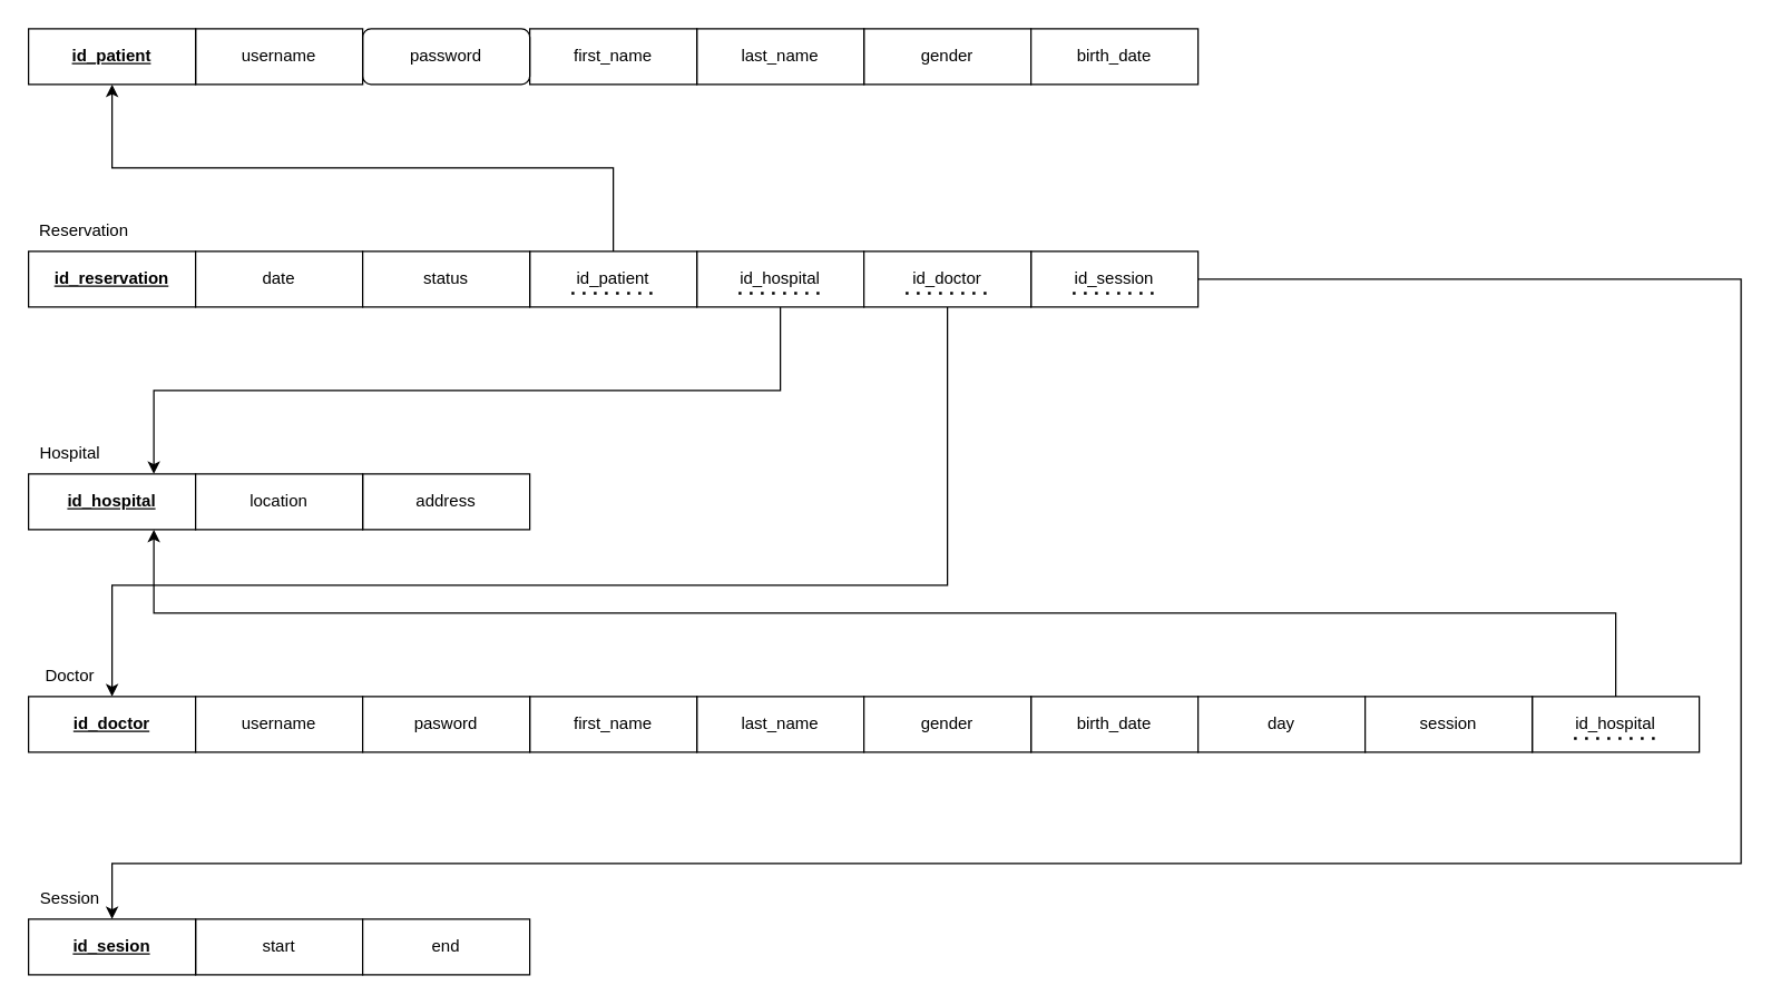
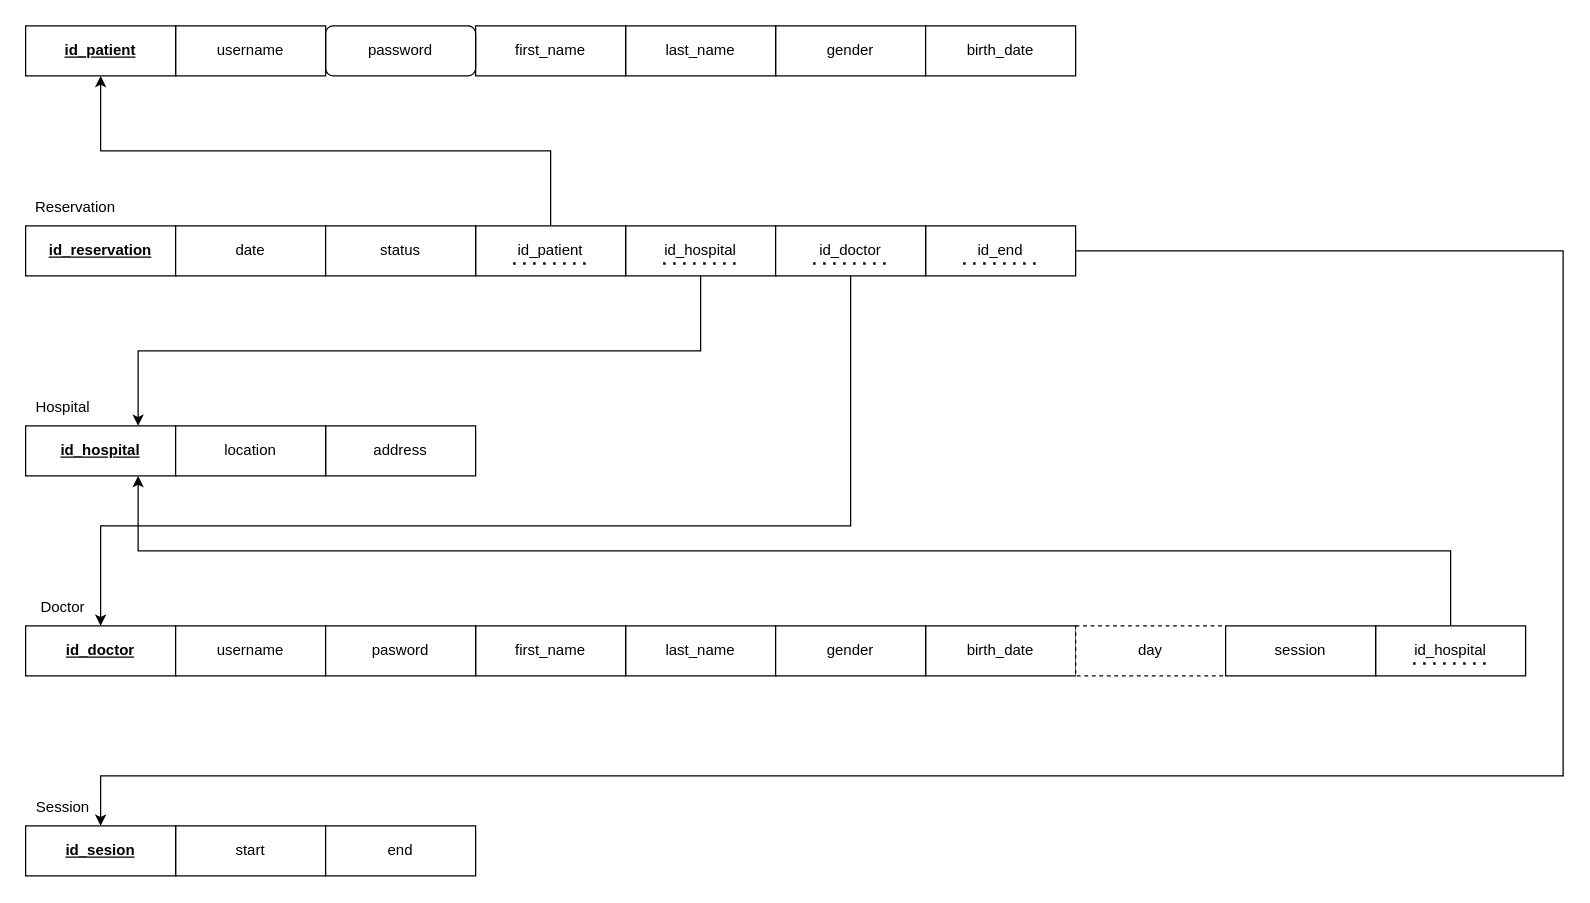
  <mxCell id="0" />
  <mxCell id="1" parent="0" />
  <mxCell id="2" value="Reservation" style="text;html=1;strokeColor=none;fillColor=none;align=center;verticalAlign=middle;whiteSpace=wrap;rounded=0;" vertex="1" parent="1"><mxGeometry x="30" y="150" width="60" height="30" as="geometry" /></mxCell>
  <mxCell id="3" value="Doctor" style="text;html=1;strokeColor=none;fillColor=none;align=center;verticalAlign=middle;whiteSpace=wrap;rounded=0;" vertex="1" parent="1"><mxGeometry x="20" y="470" width="60" height="30" as="geometry" /></mxCell>
  <mxCell id="4" value="Hospital" style="text;html=1;strokeColor=none;fillColor=none;align=center;verticalAlign=middle;whiteSpace=wrap;rounded=0;" vertex="1" parent="1"><mxGeometry x="20" y="310" width="60" height="30" as="geometry" /></mxCell>
  <mxCell id="5" value="" style="group" vertex="1" connectable="0" parent="1"><mxGeometry x="20" y="180" width="840" height="40" as="geometry" /></mxCell>
  <mxCell id="6" value="&lt;b&gt;&lt;u&gt;id_reservation&lt;/u&gt;&lt;/b&gt;" style="rounded=0;whiteSpace=wrap;html=1;" vertex="1" parent="5"><mxGeometry width="120" height="40" as="geometry" /></mxCell>
  <mxCell id="7" value="" style="group" vertex="1" connectable="0" parent="5"><mxGeometry x="120" width="480" height="40" as="geometry" /></mxCell>
  <mxCell id="8" value="id_hospital" style="rounded=0;whiteSpace=wrap;html=1;" vertex="1" parent="7"><mxGeometry x="360" width="120" height="40" as="geometry" /></mxCell>
  <mxCell id="9" value="date" style="rounded=0;whiteSpace=wrap;html=1;" vertex="1" parent="7"><mxGeometry width="120" height="40" as="geometry" /></mxCell>
  <mxCell id="10" value="id_patient" style="rounded=0;whiteSpace=wrap;html=1;" vertex="1" parent="7"><mxGeometry x="240" width="120" height="40" as="geometry" /></mxCell>
  <mxCell id="11" value="status" style="rounded=0;whiteSpace=wrap;html=1;" vertex="1" parent="7"><mxGeometry x="120" width="120" height="40" as="geometry" /></mxCell>
  <mxCell id="12" value="" style="endArrow=none;dashed=1;html=1;dashPattern=1 3;strokeWidth=2;rounded=0;" edge="1" parent="7"><mxGeometry width="50" height="50" relative="1" as="geometry"><mxPoint x="270" y="30" as="sourcePoint" /><mxPoint x="330" y="30" as="targetPoint" /></mxGeometry></mxCell>
  <mxCell id="13" value="" style="endArrow=none;dashed=1;html=1;dashPattern=1 3;strokeWidth=2;rounded=0;" edge="1" parent="7"><mxGeometry width="50" height="50" relative="1" as="geometry"><mxPoint x="390" y="30" as="sourcePoint" /><mxPoint x="450" y="30" as="targetPoint" /></mxGeometry></mxCell>
- <mxCell id="14" value="id_session" style="rounded=0;whiteSpace=wrap;html=1;" vertex="1" parent="5"><mxGeometry x="720" width="120" height="40" as="geometry" /></mxCell>
+ <mxCell id="14" value="id_end" style="rounded=0;whiteSpace=wrap;html=1;" vertex="1" parent="5"><mxGeometry x="720" width="120" height="40" as="geometry" /></mxCell>
  <mxCell id="15" value="id_doctor" style="rounded=0;whiteSpace=wrap;html=1;" vertex="1" parent="5"><mxGeometry x="600" width="120" height="40" as="geometry" /></mxCell>
  <mxCell id="16" value="" style="endArrow=none;dashed=1;html=1;dashPattern=1 3;strokeWidth=2;rounded=0;" edge="1" parent="5"><mxGeometry width="50" height="50" relative="1" as="geometry"><mxPoint x="750" y="30" as="sourcePoint" /><mxPoint x="810" y="30" as="targetPoint" /></mxGeometry></mxCell>
  <mxCell id="17" value="" style="endArrow=none;dashed=1;html=1;dashPattern=1 3;strokeWidth=2;rounded=0;" edge="1" parent="5"><mxGeometry width="50" height="50" relative="1" as="geometry"><mxPoint x="630" y="30" as="sourcePoint" /><mxPoint x="690" y="30" as="targetPoint" /></mxGeometry></mxCell>
  <mxCell id="18" value="id_hospital" style="rounded=0;whiteSpace=wrap;html=1;" vertex="1" parent="1"><mxGeometry x="1100" y="500" width="120" height="40" as="geometry" /></mxCell>
  <mxCell id="19" value="" style="group" vertex="1" connectable="0" parent="1"><mxGeometry x="20" y="660" width="360" height="40" as="geometry" /></mxCell>
  <mxCell id="20" value="start" style="rounded=0;whiteSpace=wrap;html=1;" vertex="1" parent="19"><mxGeometry x="120" width="120" height="40" as="geometry" /></mxCell>
  <mxCell id="21" value="end" style="rounded=0;whiteSpace=wrap;html=1;" vertex="1" parent="19"><mxGeometry x="240" width="120" height="40" as="geometry" /></mxCell>
  <mxCell id="22" value="&lt;u&gt;&lt;b&gt;id_sesion&lt;/b&gt;&lt;/u&gt;" style="rounded=0;whiteSpace=wrap;html=1;" vertex="1" parent="19"><mxGeometry width="120" height="40" as="geometry" /></mxCell>
  <mxCell id="23" value="Session" style="text;html=1;strokeColor=none;fillColor=none;align=center;verticalAlign=middle;whiteSpace=wrap;rounded=0;" vertex="1" parent="1"><mxGeometry x="20" y="630" width="60" height="30" as="geometry" /></mxCell>
  <mxCell id="24" value="" style="group" vertex="1" connectable="0" parent="1"><mxGeometry x="20" y="20" width="840" height="40" as="geometry" /></mxCell>
  <mxCell id="25" value="gender" style="rounded=0;whiteSpace=wrap;html=1;" vertex="1" parent="24"><mxGeometry x="600" width="120" height="40" as="geometry" /></mxCell>
  <mxCell id="26" value="last_name" style="rounded=0;whiteSpace=wrap;html=1;" vertex="1" parent="24"><mxGeometry x="480" width="120" height="40" as="geometry" /></mxCell>
  <mxCell id="27" value="first_name" style="rounded=0;whiteSpace=wrap;html=1;" vertex="1" parent="24"><mxGeometry x="360" width="120" height="40" as="geometry" /></mxCell>
  <mxCell id="28" value="password" style="whiteSpace=wrap;html=1;rounded=1;" vertex="1" parent="24"><mxGeometry x="240" width="120" height="40" as="geometry" /></mxCell>
  <mxCell id="29" value="" style="rounded=0;whiteSpace=wrap;html=1;" vertex="1" parent="24"><mxGeometry x="120" width="120" height="40" as="geometry" /></mxCell>
  <mxCell id="30" value="" style="rounded=0;whiteSpace=wrap;html=1;" vertex="1" parent="24"><mxGeometry width="120" height="40" as="geometry" /></mxCell>
  <mxCell id="31" value="&lt;b&gt;&lt;u&gt;id_patient&lt;/u&gt;&lt;/b&gt;" style="text;html=1;strokeColor=none;fillColor=none;align=center;verticalAlign=middle;whiteSpace=wrap;rounded=0;" vertex="1" parent="24"><mxGeometry x="30" y="5" width="60" height="30" as="geometry" /></mxCell>
  <mxCell id="32" value="username" style="text;html=1;strokeColor=none;fillColor=none;align=center;verticalAlign=middle;whiteSpace=wrap;rounded=0;" vertex="1" parent="24"><mxGeometry x="150" y="5" width="60" height="30" as="geometry" /></mxCell>
  <mxCell id="33" value="birth_date" style="rounded=0;whiteSpace=wrap;html=1;" vertex="1" parent="24"><mxGeometry x="720" width="120" height="40" as="geometry" /></mxCell>
  <mxCell id="34" value="" style="endArrow=classic;html=1;rounded=0;entryX=0.5;entryY=1;entryDx=0;entryDy=0;exitX=0.5;exitY=0;exitDx=0;exitDy=0;edgeStyle=orthogonalEdgeStyle;" edge="1" parent="1" source="10" target="30"><mxGeometry width="50" height="50" relative="1" as="geometry"><mxPoint x="230" y="180" as="sourcePoint" /><mxPoint x="280" y="130" as="targetPoint" /></mxGeometry></mxCell>
  <mxCell id="35" value="" style="endArrow=classic;html=1;rounded=0;exitX=0.5;exitY=1;exitDx=0;exitDy=0;edgeStyle=orthogonalEdgeStyle;entryX=0.75;entryY=0;entryDx=0;entryDy=0;" edge="1" parent="1" source="8" target="53"><mxGeometry width="50" height="50" relative="1" as="geometry"><mxPoint x="295" y="290" as="sourcePoint" /><mxPoint x="110" y="310" as="targetPoint" /><Array as="points"><mxPoint x="560" y="280" /><mxPoint x="110" y="280" /></Array></mxGeometry></mxCell>
  <mxCell id="36" value="" style="endArrow=classic;html=1;rounded=0;entryX=0.5;entryY=0;entryDx=0;entryDy=0;exitX=0.5;exitY=1;exitDx=0;exitDy=0;edgeStyle=orthogonalEdgeStyle;" edge="1" parent="1" source="15" target="41"><mxGeometry width="50" height="50" relative="1" as="geometry"><mxPoint x="230" y="380" as="sourcePoint" /><mxPoint x="280" y="330" as="targetPoint" /><Array as="points"><mxPoint x="680" y="420" /><mxPoint x="80" y="420" /></Array></mxGeometry></mxCell>
  <mxCell id="37" value="" style="endArrow=classic;html=1;rounded=0;exitX=1;exitY=0.5;exitDx=0;exitDy=0;entryX=1;entryY=1;entryDx=0;entryDy=0;edgeStyle=orthogonalEdgeStyle;" edge="1" parent="1" source="14" target="23"><mxGeometry width="50" height="50" relative="1" as="geometry"><mxPoint x="390" y="280" as="sourcePoint" /><mxPoint x="440" y="230" as="targetPoint" /><Array as="points"><mxPoint x="1250" y="200" /><mxPoint x="1250" y="620" /><mxPoint x="80" y="620" /></Array></mxGeometry></mxCell>
  <mxCell id="38" value="" style="endArrow=classic;html=1;rounded=0;exitX=0.5;exitY=0;exitDx=0;exitDy=0;entryX=0.75;entryY=1;entryDx=0;entryDy=0;edgeStyle=orthogonalEdgeStyle;" edge="1" parent="1" source="18" target="53"><mxGeometry width="50" height="50" relative="1" as="geometry"><mxPoint x="790" y="680" as="sourcePoint" /><mxPoint x="720" y="110" as="targetPoint" /></mxGeometry></mxCell>
  <mxCell id="39" value="" style="group" vertex="1" connectable="0" parent="1"><mxGeometry x="20" y="500" width="1170" height="40" as="geometry" /></mxCell>
  <mxCell id="40" value="" style="group" vertex="1" connectable="0" parent="39"><mxGeometry width="840" height="40" as="geometry" /></mxCell>
  <mxCell id="41" value="&lt;u&gt;&lt;b&gt;id_doctor&lt;/b&gt;&lt;/u&gt;" style="rounded=0;whiteSpace=wrap;html=1;" vertex="1" parent="40"><mxGeometry width="120" height="40" as="geometry" /></mxCell>
  <mxCell id="42" value="" style="group" vertex="1" connectable="0" parent="40"><mxGeometry x="120" width="480" height="40" as="geometry" /></mxCell>
  <mxCell id="43" value="last_name" style="rounded=0;whiteSpace=wrap;html=1;" vertex="1" parent="42"><mxGeometry x="360" width="120" height="40" as="geometry" /></mxCell>
  <mxCell id="44" value="username" style="rounded=0;whiteSpace=wrap;html=1;" vertex="1" parent="42"><mxGeometry width="120" height="40" as="geometry" /></mxCell>
  <mxCell id="45" value="first_name" style="rounded=0;whiteSpace=wrap;html=1;" vertex="1" parent="42"><mxGeometry x="240" width="120" height="40" as="geometry" /></mxCell>
  <mxCell id="46" value="pasword" style="rounded=0;whiteSpace=wrap;html=1;" vertex="1" parent="42"><mxGeometry x="120" width="120" height="40" as="geometry" /></mxCell>
  <mxCell id="47" value="birth_date" style="rounded=0;whiteSpace=wrap;html=1;" vertex="1" parent="40"><mxGeometry x="720" width="120" height="40" as="geometry" /></mxCell>
  <mxCell id="48" value="gender" style="rounded=0;whiteSpace=wrap;html=1;" vertex="1" parent="40"><mxGeometry x="600" width="120" height="40" as="geometry" /></mxCell>
- <mxCell id="49" value="day" style="rounded=0;whiteSpace=wrap;html=1;" vertex="1" parent="39"><mxGeometry x="840" width="120" height="40" as="geometry" /></mxCell>
+ <mxCell id="49" value="day" style="rounded=0;whiteSpace=wrap;html=1;dashed=1;" vertex="1" parent="39"><mxGeometry x="840" width="120" height="40" as="geometry" /></mxCell>
  <mxCell id="50" value="session" style="rounded=0;whiteSpace=wrap;html=1;" vertex="1" parent="39"><mxGeometry x="960" width="120" height="40" as="geometry" /></mxCell>
  <mxCell id="51" value="" style="endArrow=none;dashed=1;html=1;dashPattern=1 3;strokeWidth=2;rounded=0;" edge="1" parent="39"><mxGeometry width="50" height="50" relative="1" as="geometry"><mxPoint x="1110" y="30" as="sourcePoint" /><mxPoint x="1170" y="30" as="targetPoint" /></mxGeometry></mxCell>
  <mxCell id="52" value="" style="group" vertex="1" connectable="0" parent="1"><mxGeometry x="20" y="340" width="360" height="40" as="geometry" /></mxCell>
  <mxCell id="53" value="&lt;b&gt;&lt;u&gt;id_hospital&lt;/u&gt;&lt;/b&gt;" style="rounded=0;whiteSpace=wrap;html=1;" vertex="1" parent="52"><mxGeometry width="120" height="40" as="geometry" /></mxCell>
  <mxCell id="54" value="address" style="rounded=0;whiteSpace=wrap;html=1;" vertex="1" parent="52"><mxGeometry x="240" width="120" height="40" as="geometry" /></mxCell>
  <mxCell id="55" value="location" style="rounded=0;whiteSpace=wrap;html=1;" vertex="1" parent="52"><mxGeometry x="120" width="120" height="40" as="geometry" /></mxCell>
